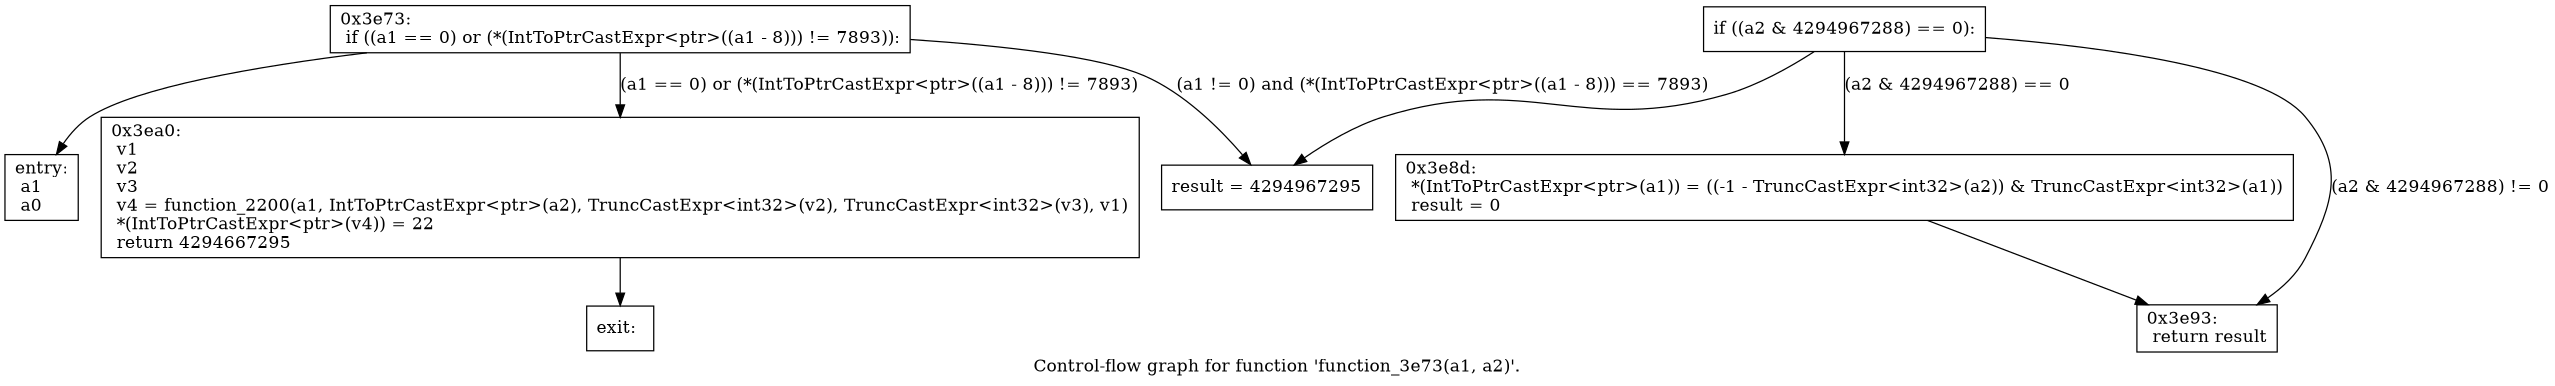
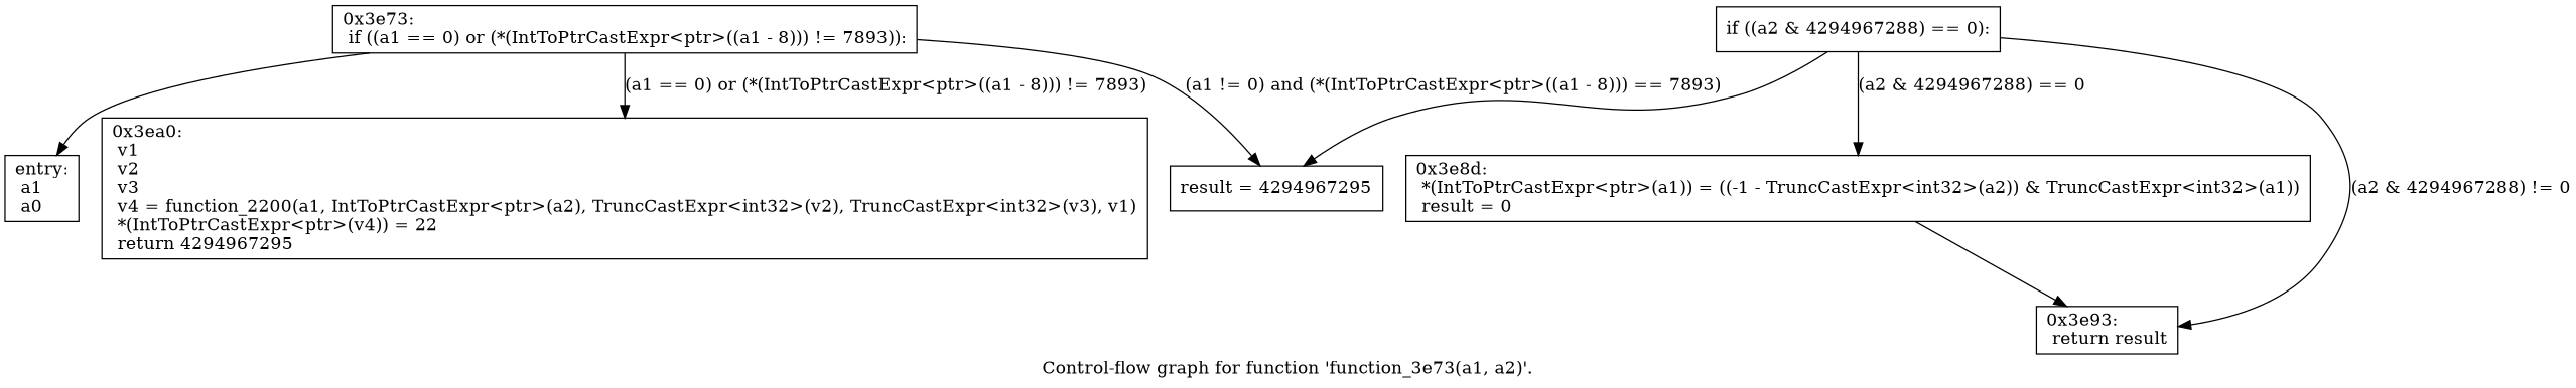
  digraph {
    label="Control-flow graph for function 'function_3e73(a1, a2)'."
    node [shape=record]
    n1 [label="{entry:\l  a1\l  a0\l}"]
    n2 [label="{0x3e73:\l  if ((a1 == 0) or (*(IntToPtrCastExpr\<ptr\>((a1 - 8))) != 7893)):\l}"]
-   n3 [label="{0x3ea0:\l  v1\l  v2\l  v3\l  v4 = function_2200(a1, IntToPtrCastExpr\<ptr\>(a2), TruncCastExpr\<int32\>(v2), TruncCastExpr\<int32\>(v3), v1)\l  *(IntToPtrCastExpr\<ptr\>(v4)) = 22\l  return 4294667295\l}"]
+   n3 [label="{0x3ea0:\l  v1\l  v2\l  v3\l  v4 = function_2200(a1, IntToPtrCastExpr\<ptr\>(a2), TruncCastExpr\<int32\>(v2), TruncCastExpr\<int32\>(v3), v1)\l  *(IntToPtrCastExpr\<ptr\>(v4)) = 22\l  return 4294967295\l}"]
    n4 [label="{  result = 4294967295\l}"]
-   n5 [label="{exit:\l}"]
    n6 [label="{  if ((a2 & 4294967288) == 0):\l}"]
    n7 [label="{0x3e8d:\l  *(IntToPtrCastExpr\<ptr\>(a1)) = ((-1 - TruncCastExpr\<int32\>(a2)) & TruncCastExpr\<int32\>(a1))\l  result = 0\l}"]
    n8 [label="{0x3e93:\l  return result\l}"]
    n2 -> n1
    n2 -> n3 [label="(a1 == 0) or (*(IntToPtrCastExpr\<ptr\>((a1 - 8))) != 7893)"]
    n2 -> n4 [label="(a1 != 0) and (*(IntToPtrCastExpr\<ptr\>((a1 - 8))) == 7893)"]
-   n3 -> n5
    n6 -> n4
    n6 -> n7 [label="(a2 & 4294967288) == 0"]
    n6 -> n8 [label="(a2 & 4294967288) != 0"]
    n7 -> n8
  }
